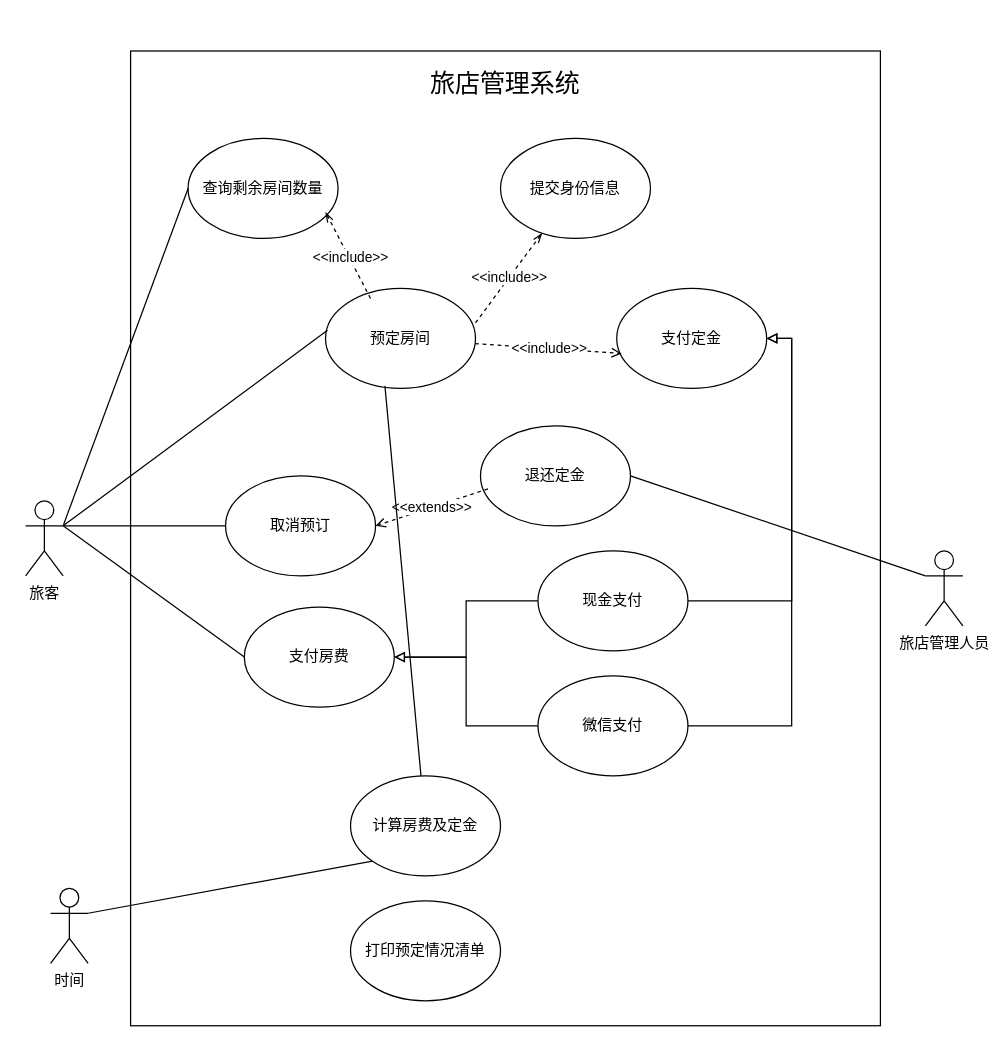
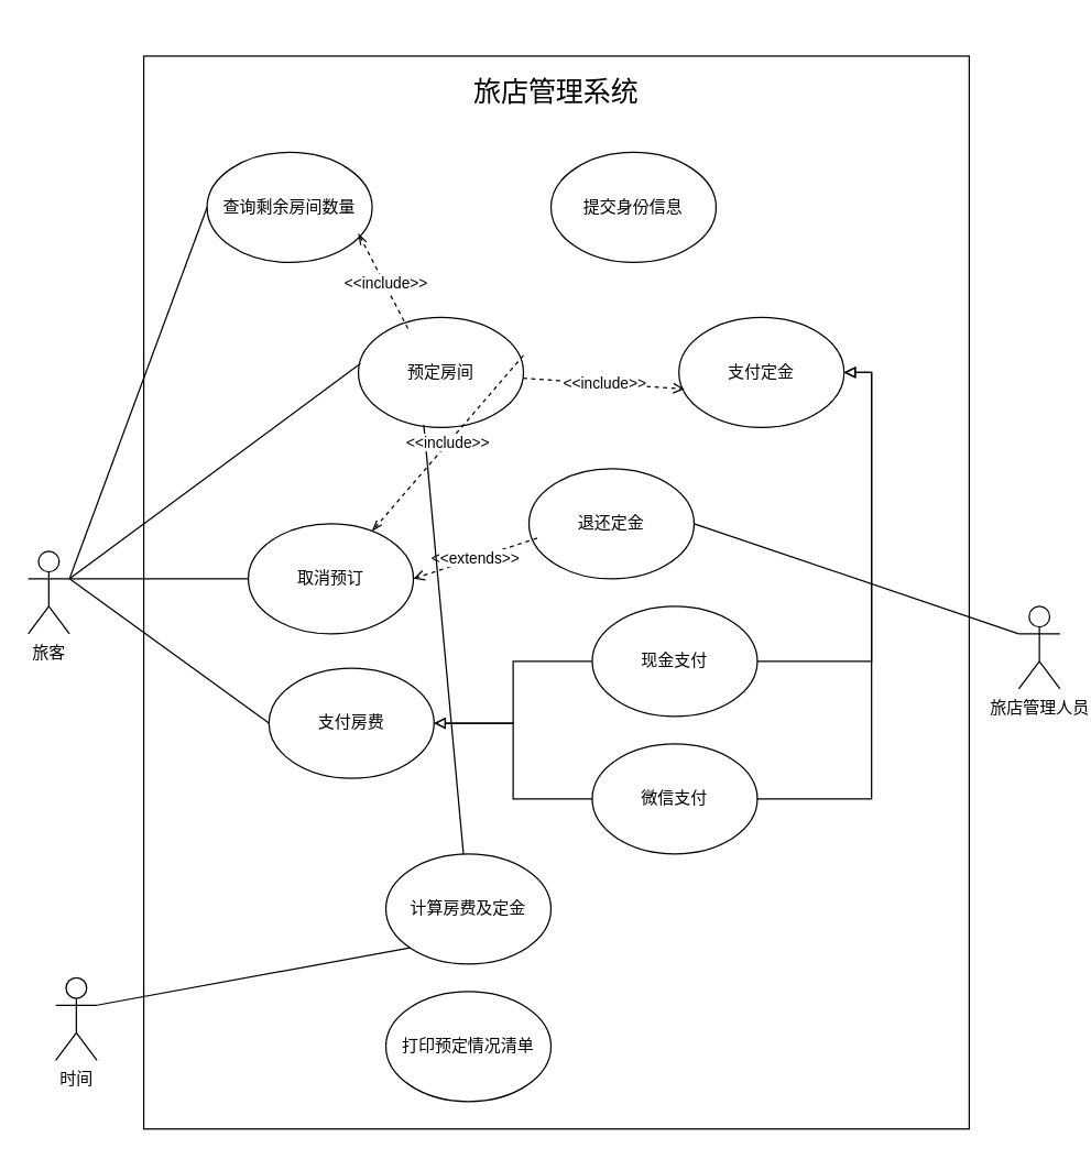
  <mxCell id="0" />
  <mxCell id="1" parent="0" />
  <mxCell id="2" value="" style="rounded=0;whiteSpace=wrap;html=1;" parent="1" vertex="1"><mxGeometry x="104" y="40" width="600" height="780" as="geometry" /></mxCell>
  <mxCell id="3" value="&lt;font style=&quot;font-size: 20px;&quot;&gt;旅店管理系统&lt;/font&gt;" style="text;html=1;align=center;verticalAlign=middle;whiteSpace=wrap;rounded=0;" parent="1" vertex="1"><mxGeometry x="315" y="20" width="178" height="90" as="geometry" /></mxCell>
  <mxCell id="4" value="旅店管理人员" style="shape=umlActor;verticalLabelPosition=bottom;verticalAlign=top;html=1;outlineConnect=0;" parent="1" vertex="1"><mxGeometry x="740" y="440" width="30" height="60" as="geometry" /></mxCell>
  <mxCell id="5" value="旅客" style="shape=umlActor;verticalLabelPosition=bottom;verticalAlign=top;html=1;outlineConnect=0;" parent="1" vertex="1"><mxGeometry x="20" y="400" width="30" height="60" as="geometry" /></mxCell>
  <mxCell id="6" value="预定房间" style="ellipse;whiteSpace=wrap;html=1;" parent="1" vertex="1"><mxGeometry x="260" y="230" width="120" height="80" as="geometry" /></mxCell>
  <mxCell id="7" value="计算房费及定金" style="ellipse;whiteSpace=wrap;html=1;" parent="1" vertex="1"><mxGeometry x="280" y="620" width="120" height="80" as="geometry" /></mxCell>
  <mxCell id="8" value="" style="endArrow=none;html=1;rounded=0;exitX=1;exitY=0.333;exitDx=0;exitDy=0;exitPerimeter=0;entryX=0.013;entryY=0.419;entryDx=0;entryDy=0;entryPerimeter=0;" parent="1" source="5" target="6" edge="1"><mxGeometry width="50" height="50" relative="1" as="geometry"><mxPoint x="210" y="300" as="sourcePoint" /><mxPoint x="260" y="250" as="targetPoint" /></mxGeometry></mxCell>
  <mxCell id="9" value="时间" style="shape=umlActor;verticalLabelPosition=bottom;verticalAlign=top;html=1;outlineConnect=0;" parent="1" vertex="1"><mxGeometry x="40" y="710" width="30" height="60" as="geometry" /></mxCell>
  <mxCell id="10" value="取消预订" style="ellipse;whiteSpace=wrap;html=1;" parent="1" vertex="1"><mxGeometry x="180" y="380" width="120" height="80" as="geometry" /></mxCell>
  <mxCell id="11" value="退还定金" style="ellipse;whiteSpace=wrap;html=1;" parent="1" vertex="1"><mxGeometry x="384" y="340" width="120" height="80" as="geometry" /></mxCell>
  <mxCell id="12" value="" style="endArrow=none;html=1;rounded=0;entryX=0;entryY=0.5;entryDx=0;entryDy=0;exitX=1;exitY=0.333;exitDx=0;exitDy=0;exitPerimeter=0;" parent="1" source="5" target="10" edge="1"><mxGeometry width="50" height="50" relative="1" as="geometry"><mxPoint x="80" y="340" as="sourcePoint" /><mxPoint x="390" y="420" as="targetPoint" /></mxGeometry></mxCell>
  <mxCell id="13" value="打印预定情况清单" style="ellipse;whiteSpace=wrap;html=1;" parent="1" vertex="1"><mxGeometry x="280" y="720" width="120" height="80" as="geometry" /></mxCell>
  <mxCell id="14" value="&amp;lt;&amp;lt;extends&amp;gt;&amp;gt;" style="endArrow=open;html=1;rounded=0;entryX=1;entryY=0.5;entryDx=0;entryDy=0;strokeColor=default;dashed=1;endFill=0;exitX=0.05;exitY=0.63;exitDx=0;exitDy=0;exitPerimeter=0;" parent="1" target="10" edge="1" source="11"><mxGeometry width="50" height="50" relative="1" as="geometry"><mxPoint x="410" y="400" as="sourcePoint" /><mxPoint x="460" y="350" as="targetPoint" /></mxGeometry></mxCell>
  <mxCell id="15" value="" style="endArrow=none;html=1;rounded=0;entryX=0;entryY=1;entryDx=0;entryDy=0;exitX=1;exitY=0.333;exitDx=0;exitDy=0;exitPerimeter=0;" edge="1" parent="1" source="9" target="7"><mxGeometry width="50" height="50" relative="1" as="geometry"><mxPoint x="80" y="530" as="sourcePoint" /><mxPoint x="130" y="490" as="targetPoint" /></mxGeometry></mxCell>
  <mxCell id="16" value="查询剩余房间数量" style="ellipse;whiteSpace=wrap;html=1;" vertex="1" parent="1"><mxGeometry x="150" y="110" width="120" height="80" as="geometry" /></mxCell>
  <mxCell id="17" value="" style="endArrow=none;html=1;rounded=0;exitX=1;exitY=0.333;exitDx=0;exitDy=0;exitPerimeter=0;entryX=0;entryY=0.5;entryDx=0;entryDy=0;" edge="1" parent="1" source="5" target="16"><mxGeometry width="50" height="50" relative="1" as="geometry"><mxPoint x="100" y="270" as="sourcePoint" /><mxPoint x="150" y="220" as="targetPoint" /></mxGeometry></mxCell>
  <mxCell id="18" value="" style="endArrow=openThin;html=1;rounded=0;exitX=0.3;exitY=0.1;exitDx=0;exitDy=0;exitPerimeter=0;entryX=0.917;entryY=0.738;entryDx=0;entryDy=0;entryPerimeter=0;dashed=1;endFill=0;" edge="1" parent="1" source="6" target="16"><mxGeometry width="50" height="50" relative="1" as="geometry"><mxPoint x="340" y="170" as="sourcePoint" /><mxPoint x="390" y="120" as="targetPoint" /></mxGeometry></mxCell>
  <mxCell id="19" value="&amp;lt;&amp;lt;include&amp;gt;&amp;gt;" style="edgeLabel;html=1;align=center;verticalAlign=middle;resizable=0;points=[];" vertex="1" connectable="0" parent="18"><mxGeometry x="-0.038" y="-1" relative="1" as="geometry"><mxPoint as="offset" /></mxGeometry></mxCell>
  <mxCell id="20" value="" style="endArrow=none;html=1;rounded=0;entryX=0.396;entryY=0.975;entryDx=0;entryDy=0;entryPerimeter=0;" edge="1" parent="1" source="7" target="6"><mxGeometry width="50" height="50" relative="1" as="geometry"><mxPoint x="230" y="360" as="sourcePoint" /><mxPoint x="280" y="310" as="targetPoint" /></mxGeometry></mxCell>
  <mxCell id="21" value="提交身份信息" style="ellipse;whiteSpace=wrap;html=1;" vertex="1" parent="1"><mxGeometry x="400" y="110" width="120" height="80" as="geometry" /></mxCell>
- <mxCell id="22" value="&amp;lt;&amp;lt;include&amp;gt;&amp;gt;" style="endArrow=openThin;html=1;rounded=0;exitX=1;exitY=0.344;exitDx=0;exitDy=0;exitPerimeter=0;dashed=1;endFill=0;" edge="1" parent="1" source="6" target="21"><mxGeometry width="50" height="50" relative="1" as="geometry"><mxPoint x="420" y="290" as="sourcePoint" /><mxPoint x="470" y="240" as="targetPoint" /></mxGeometry></mxCell>
+ <mxCell id="22" value="&amp;lt;&amp;lt;include&amp;gt;&amp;gt;" style="endArrow=openThin;html=1;rounded=0;exitX=1;exitY=0.344;exitDx=0;exitDy=0;exitPerimeter=0;dashed=1;endFill=0;" edge="1" parent="1" source="6" target="10"><mxGeometry width="50" height="50" relative="1" as="geometry"><mxPoint x="420" y="290" as="sourcePoint" /><mxPoint x="470" y="240" as="targetPoint" /></mxGeometry></mxCell>
  <mxCell id="23" value="支付定金" style="ellipse;whiteSpace=wrap;html=1;" vertex="1" parent="1"><mxGeometry x="493" y="230" width="120" height="80" as="geometry" /></mxCell>
  <mxCell id="24" value="&amp;lt;&amp;lt;include&amp;gt;&amp;gt;" style="endArrow=open;html=1;rounded=0;entryX=0.033;entryY=0.65;entryDx=0;entryDy=0;entryPerimeter=0;endFill=0;dashed=1;" edge="1" parent="1" source="6" target="23"><mxGeometry width="50" height="50" relative="1" as="geometry"><mxPoint x="380" y="310" as="sourcePoint" /><mxPoint x="430" y="260" as="targetPoint" /></mxGeometry></mxCell>
  <mxCell id="25" value="" style="endArrow=none;html=1;rounded=0;exitX=1;exitY=0.5;exitDx=0;exitDy=0;entryX=0;entryY=0.333;entryDx=0;entryDy=0;entryPerimeter=0;" edge="1" parent="1" source="11" target="4"><mxGeometry width="50" height="50" relative="1" as="geometry"><mxPoint x="600" y="470" as="sourcePoint" /><mxPoint x="650" y="420" as="targetPoint" /></mxGeometry></mxCell>
  <mxCell id="26" value="支付房费" style="ellipse;whiteSpace=wrap;html=1;" vertex="1" parent="1"><mxGeometry x="195" y="485" width="120" height="80" as="geometry" /></mxCell>
  <mxCell id="27" value="" style="endArrow=none;html=1;rounded=0;exitX=1;exitY=0.333;exitDx=0;exitDy=0;exitPerimeter=0;entryX=0;entryY=0.5;entryDx=0;entryDy=0;" edge="1" parent="1" source="5" target="26"><mxGeometry width="50" height="50" relative="1" as="geometry"><mxPoint x="70" y="540" as="sourcePoint" /><mxPoint x="120" y="490" as="targetPoint" /></mxGeometry></mxCell>
  <mxCell id="28" style="edgeStyle=orthogonalEdgeStyle;rounded=0;orthogonalLoop=1;jettySize=auto;html=1;exitX=0;exitY=0.5;exitDx=0;exitDy=0;endArrow=block;endFill=0;" edge="1" parent="1" source="30" target="26"><mxGeometry relative="1" as="geometry" /></mxCell>
  <mxCell id="29" style="edgeStyle=orthogonalEdgeStyle;rounded=0;orthogonalLoop=1;jettySize=auto;html=1;exitX=1;exitY=0.5;exitDx=0;exitDy=0;entryX=1;entryY=0.5;entryDx=0;entryDy=0;endArrow=block;endFill=0;" edge="1" parent="1" source="30" target="23"><mxGeometry relative="1" as="geometry" /></mxCell>
  <mxCell id="30" value="微信支付" style="ellipse;whiteSpace=wrap;html=1;" vertex="1" parent="1"><mxGeometry x="430" y="540" width="120" height="80" as="geometry" /></mxCell>
  <mxCell id="31" style="edgeStyle=orthogonalEdgeStyle;rounded=0;orthogonalLoop=1;jettySize=auto;html=1;exitX=0;exitY=0.5;exitDx=0;exitDy=0;entryX=1;entryY=0.5;entryDx=0;entryDy=0;endArrow=block;endFill=0;" edge="1" parent="1" source="33" target="26"><mxGeometry relative="1" as="geometry" /></mxCell>
  <mxCell id="32" style="edgeStyle=orthogonalEdgeStyle;rounded=0;orthogonalLoop=1;jettySize=auto;html=1;exitX=1;exitY=0.5;exitDx=0;exitDy=0;entryX=1;entryY=0.5;entryDx=0;entryDy=0;endArrow=block;endFill=0;" edge="1" parent="1" source="33" target="23"><mxGeometry relative="1" as="geometry"><Array as="points"><mxPoint x="633" y="480" /><mxPoint x="633" y="270" /></Array></mxGeometry></mxCell>
  <mxCell id="33" value="现金支付" style="ellipse;whiteSpace=wrap;html=1;" vertex="1" parent="1"><mxGeometry x="430" y="440" width="120" height="80" as="geometry" /></mxCell>
